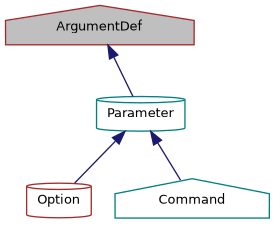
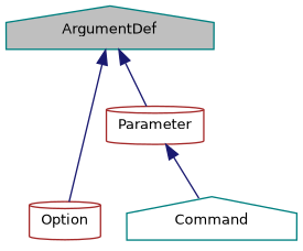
  digraph {
    node [color=teal fillcolor=white fontname=Helvetica fontsize=10 shape=house style=filled]
    edge [color=midnightblue dir=back fontname=Helvetica fontsize=10 labelfontname=Helvetica labelfontsize=10 style=solid]
-   n1 [color=brown fillcolor=grey75 fontcolor=black height=0.2 label=ArgumentDef width=0.4]
+   n1 [fillcolor=grey75 fontcolor=black height=0.2 label=ArgumentDef width=0.4]
    n2 [color=brown height=0.2 label=Option shape=cylinder width=0.4]
-   n3 [height=0.2 label=Parameter shape=cylinder width=0.4]
+   n3 [color=brown height=0.2 label=Parameter shape=cylinder width=0.4]
    n4 [height=0.2 label=Command width=0.4]
-   n3 -> n2
+   n1 -> n2
    n1 -> n3
    n3 -> n4
  }
